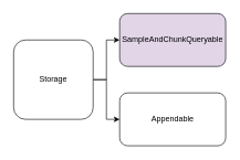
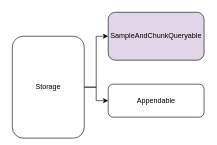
  <mxCell id="0" />
  <mxCell id="1" parent="0" />
  <mxCell id="2" style="edgeStyle=orthogonalEdgeStyle;rounded=0;orthogonalLoop=1;jettySize=auto;html=1;exitX=1;exitY=0.5;exitDx=0;exitDy=0;entryX=0;entryY=0.5;entryDx=0;entryDy=0;" edge="1" parent="1" source="4" target="6"><mxGeometry relative="1" as="geometry" /></mxCell>
  <mxCell id="3" style="edgeStyle=orthogonalEdgeStyle;rounded=0;orthogonalLoop=1;jettySize=auto;html=1;exitX=1;exitY=0.5;exitDx=0;exitDy=0;entryX=0;entryY=0.5;entryDx=0;entryDy=0;" edge="1" parent="1" source="4" target="5"><mxGeometry relative="1" as="geometry" /></mxCell>
- <mxCell id="4" value="Storage" style="rounded=1;whiteSpace=wrap;html=1;" vertex="1" parent="1"><mxGeometry x="20" y="60" width="120" height="120" as="geometry" /></mxCell>
- <mxCell id="5" value="Appendable" style="rounded=1;whiteSpace=wrap;html=1;" vertex="1" parent="1"><mxGeometry x="180" y="140" width="160" height="80" as="geometry" /></mxCell>
+ <mxCell id="4" value="Storage" style="rounded=1;whiteSpace=wrap;html=1;" vertex="1" parent="1"><mxGeometry x="20" y="60" width="120" height="170" as="geometry" /></mxCell>
+ <mxCell id="5" value="Appendable" style="rounded=1;whiteSpace=wrap;html=1;" vertex="1" parent="1"><mxGeometry x="180" y="140" width="160" height="55" as="geometry" /></mxCell>
  <mxCell id="6" value="SampleAndChunkQueryable" style="rounded=1;whiteSpace=wrap;html=1;fillColor=#e1d5e7;" vertex="1" parent="1"><mxGeometry x="180" y="20" width="160" height="80" as="geometry" /></mxCell>
